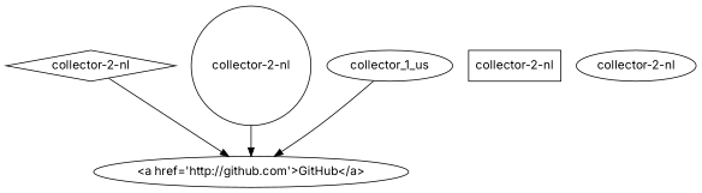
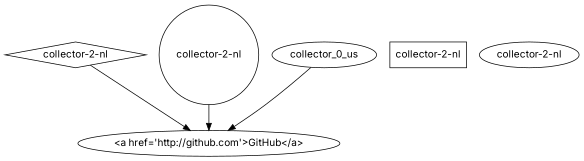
  digraph {
    fontname=Inter
    node [style="fill: white; stroke-width: 1.5px;stroke:blue;" fontname=Inter]
    edge [fontname=Inter]
    n1 [label="collector-2-nl" shape=diamond]
    n2 [label="<a href='http://github.com'>GitHub</a>" labelType=html style=""]
    n3 [label="collector-2-nl" shape=circle]
    n4 [label="collector-2-nl" shape=rect]
    n5 [label="collector-2-nl" shape=ellipse]
-   collector_1_us [style=""]
+   collector_1_us [label=collector_0_us style=""]
    n1 -> n2
    n3 -> n2
    collector_1_us -> n2
  }
